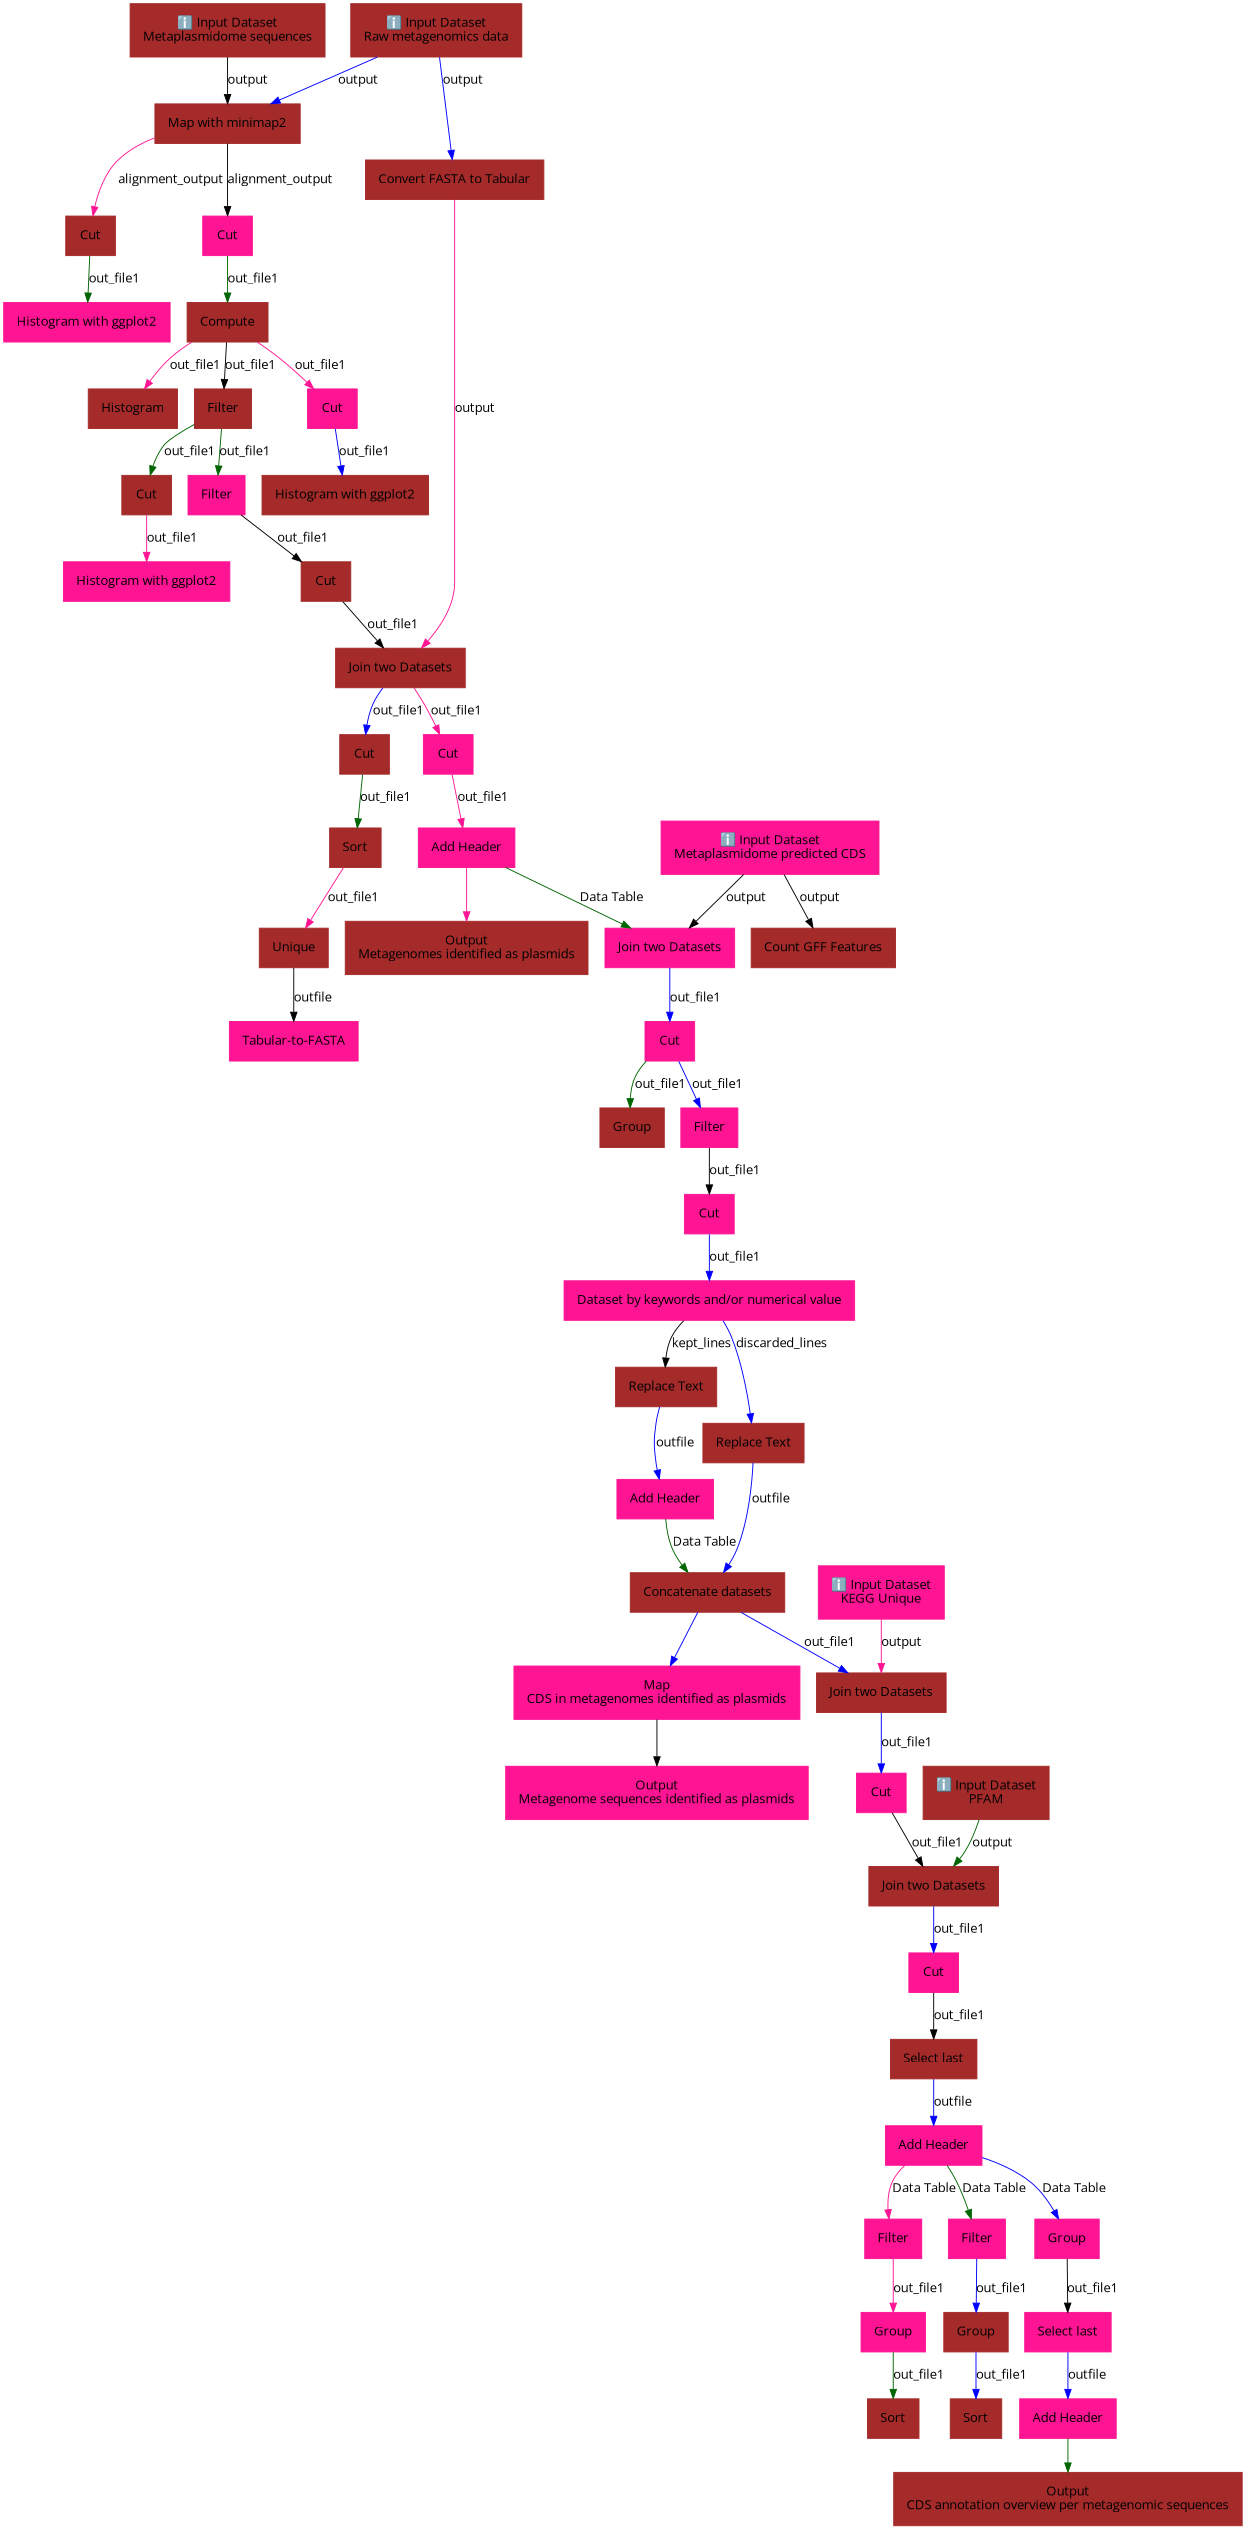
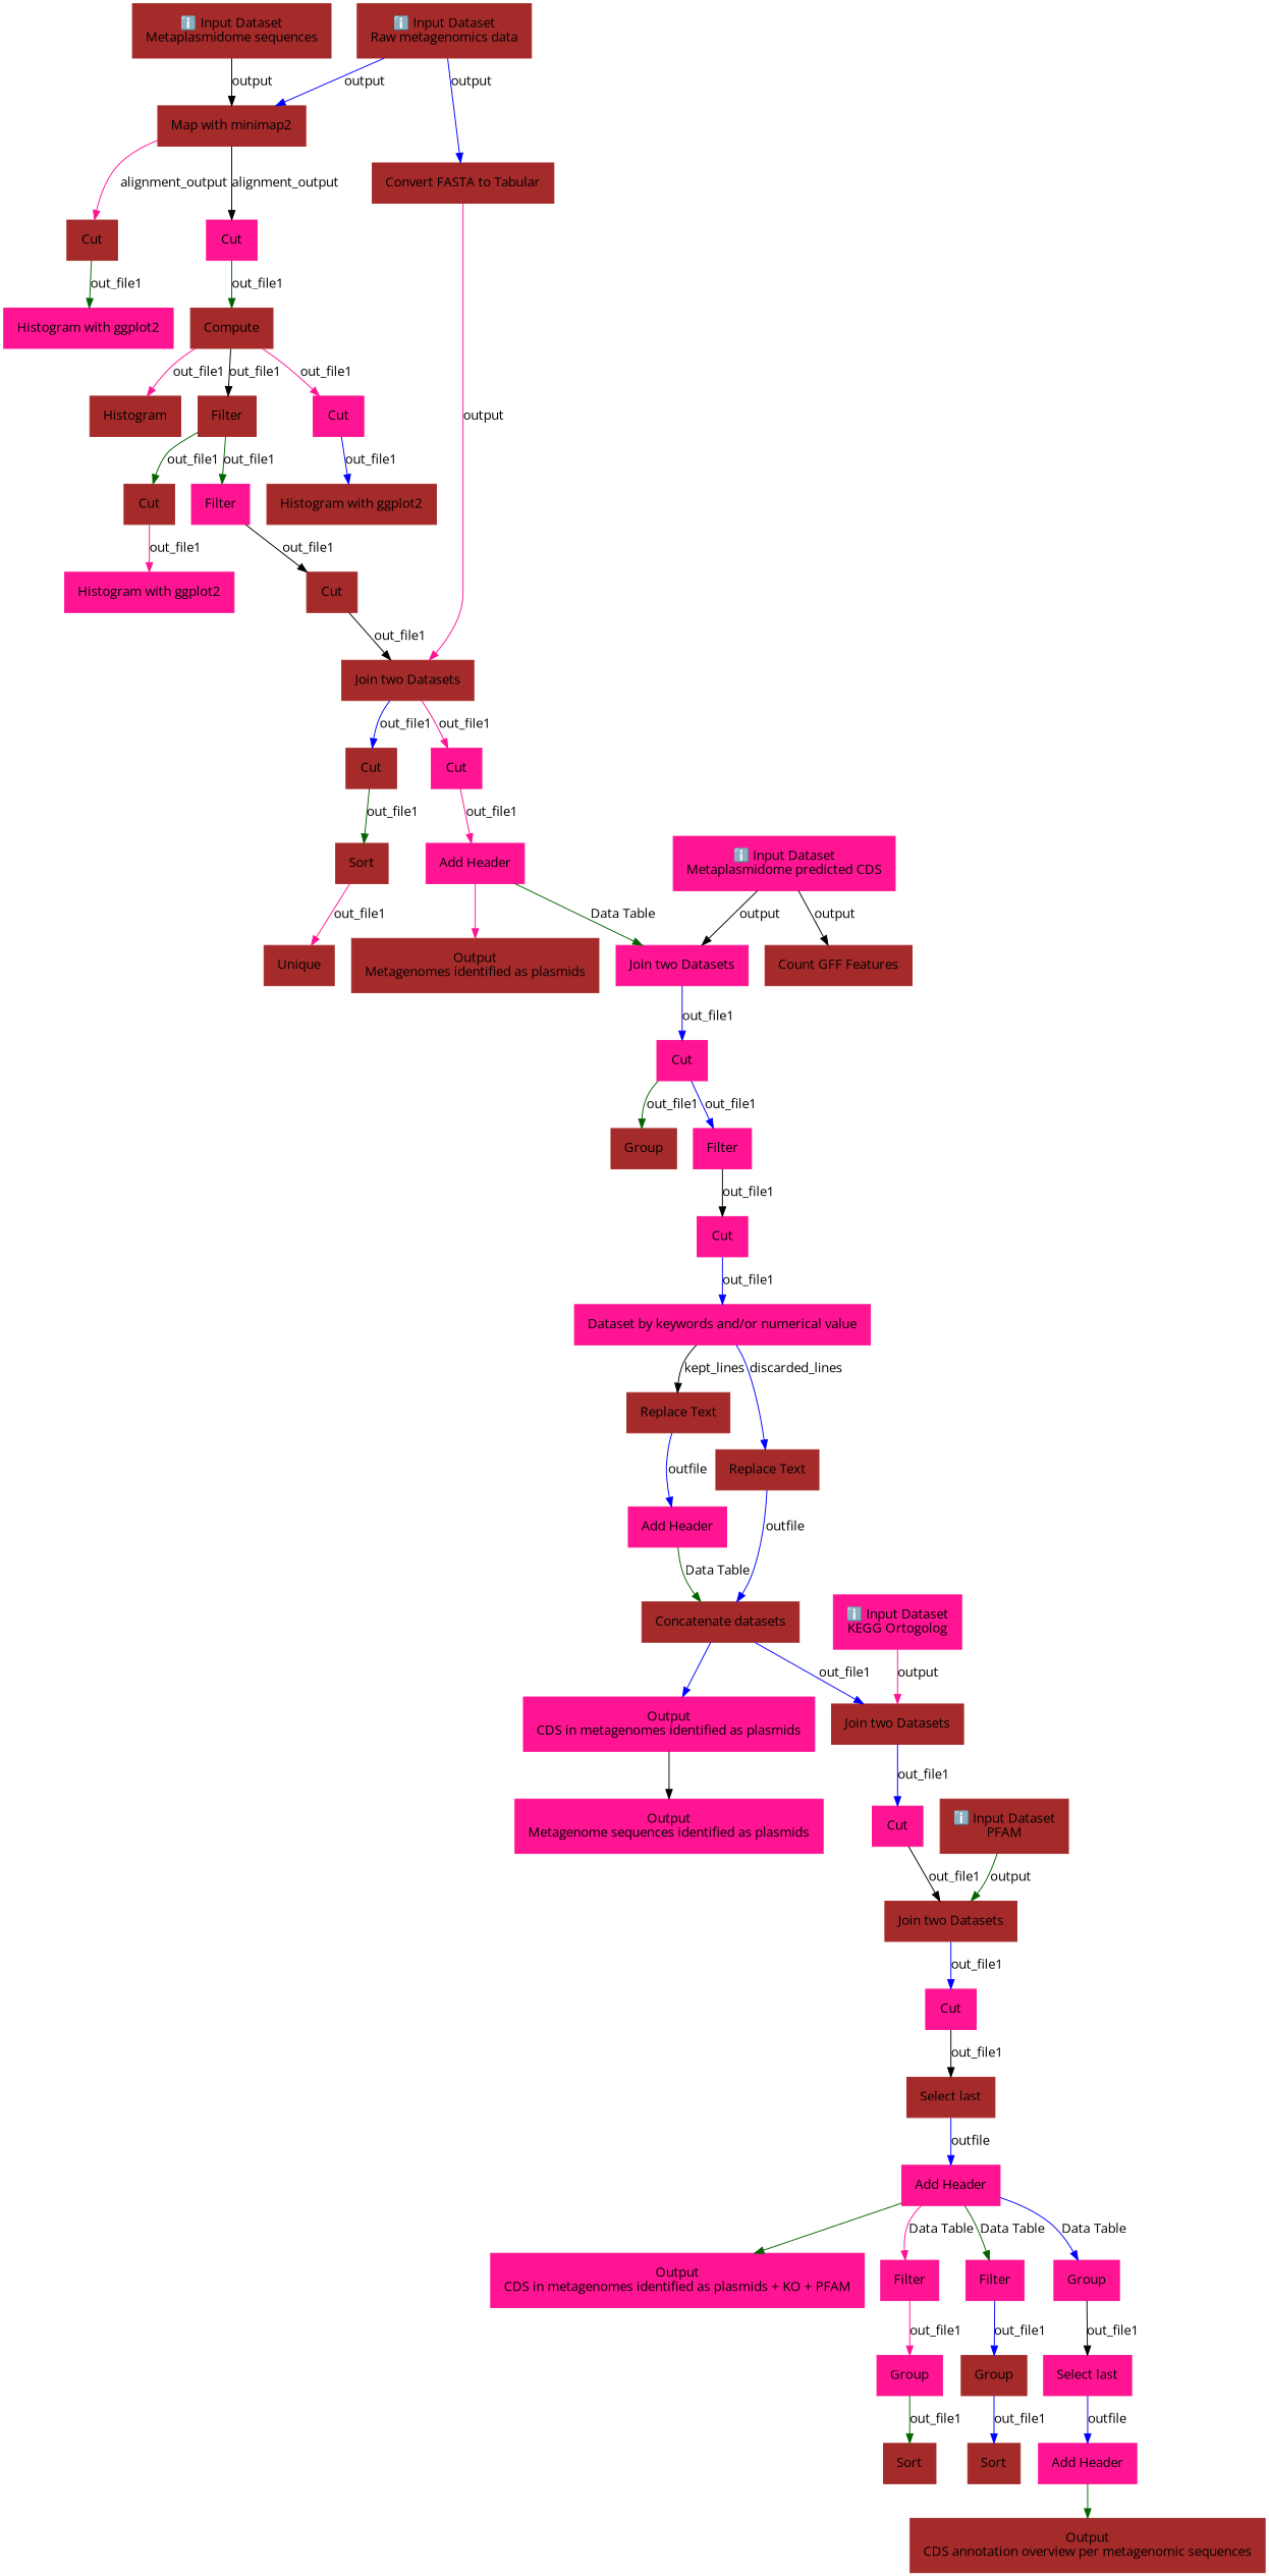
  digraph {
    fontname="Open Sans"
    node [color=brown fontname="Open Sans" margin="0.2,0.2" shape=box style=filled]
    edge [color=blue fontname="Open Sans"]
    n1 [label="ℹ️ Input Dataset\nMetaplasmidome sequences"]
    n2 [label="Map with minimap2"]
    n3 [color=deeppink label=Cut]
    n4 [label=Cut]
    n5 [label="ℹ️ Input Dataset\nRaw metagenomics data"]
    n6 [label="Convert FASTA to Tabular"]
    n7 [label="Join two Datasets"]
    n8 [color=deeppink label="ℹ️ Input Dataset\nMetaplasmidome predicted CDS"]
    n9 [label="Count GFF Features"]
    n10 [color=deeppink label="Join two Datasets"]
    n11 [color=deeppink label=Cut]
-   n12 [color=deeppink label="ℹ️ Input Dataset\nKEGG Unique"]
+   n12 [color=deeppink label="ℹ️ Input Dataset\nKEGG Ortogolog"]
    n13 [label="Join two Datasets"]
    n14 [color=deeppink label=Cut]
    n15 [label="ℹ️ Input Dataset\nPFAM"]
    n16 [label="Join two Datasets"]
    n17 [color=deeppink label=Cut]
    n18 [label=Compute]
    n19 [color=deeppink label="Histogram with ggplot2"]
    n20 [color=deeppink label=Cut]
    n21 [label=Cut]
    n22 [color=deeppink label=Cut]
    n23 [label=Histogram]
    n24 [label=Filter]
    n25 [label="Histogram with ggplot2"]
    n26 [color=deeppink label=Filter]
    n27 [label=Cut]
    n28 [label=Cut]
    n29 [color=deeppink label="Histogram with ggplot2"]
    n30 [color=deeppink label="Add Header"]
    n31 [label=Sort]
    n32 [label="Output\nMetagenomes identified as plasmids"]
    n33 [label=Unique]
-   n34 [color=deeppink label="Tabular-to-FASTA"]
    n35 [label=Group]
    n36 [color=deeppink label=Filter]
    n37 [color=deeppink label=Cut]
    n38 [color=deeppink label="Output\nMetagenome sequences identified as plasmids"]
    n39 [color=deeppink label="Dataset by keywords and/or numerical value"]
    n40 [label="Replace Text"]
    n41 [label="Replace Text"]
    n42 [color=deeppink label="Add Header"]
    n43 [label="Concatenate datasets"]
-   n44 [color=deeppink label="Map\nCDS in metagenomes identified as plasmids"]
+   n44 [color=deeppink label="Output\nCDS in metagenomes identified as plasmids"]
    n45 [label="Select last"]
    n46 [color=deeppink label="Add Header"]
+   n47 [color=deeppink label="Output\nCDS in metagenomes identified as plasmids + KO + PFAM"]
    n48 [color=deeppink label=Filter]
    n49 [color=deeppink label=Filter]
    n50 [color=deeppink label=Group]
    n51 [color=deeppink label=Group]
    n52 [label=Group]
    n53 [color=deeppink label="Select last"]
    n54 [label=Sort]
    n55 [label=Sort]
    n56 [color=deeppink label="Add Header"]
    n57 [label="Output\nCDS annotation overview per metagenomic sequences"]
    n1 -> n2 [color=black label=output]
    n2 -> n3 [color=black label=alignment_output]
    n2 -> n4 [color=deeppink label=alignment_output]
    n3 -> n18 [color=darkgreen label=out_file1]
    n4 -> n19 [color=darkgreen label=out_file1]
    n5 -> n2 [label=output]
    n5 -> n6 [label=output]
    n6 -> n7 [color=deeppink label=output]
    n7 -> n20 [color=deeppink label=out_file1]
    n7 -> n21 [label=out_file1]
    n8 -> n9 [color=black label=output]
    n8 -> n10 [color=black label=output]
    n10 -> n11 [label=out_file1]
    n11 -> n35 [color=darkgreen label=out_file1]
    n11 -> n36 [label=out_file1]
    n12 -> n13 [color=deeppink label=output]
    n13 -> n14 [label=out_file1]
    n14 -> n16 [color=black label=out_file1]
    n15 -> n16 [color=darkgreen label=output]
    n16 -> n17 [label=out_file1]
    n17 -> n45 [color=black label=out_file1]
    n18 -> n22 [color=deeppink label=out_file1]
    n18 -> n23 [color=deeppink label=out_file1]
    n18 -> n24 [color=black label=out_file1]
    n20 -> n30 [color=deeppink label=out_file1]
    n21 -> n31 [color=darkgreen label=out_file1]
    n22 -> n25 [label=out_file1]
    n24 -> n26 [color=darkgreen label=out_file1]
    n24 -> n27 [color=darkgreen label=out_file1]
    n26 -> n28 [color=black label=out_file1]
    n27 -> n29 [color=deeppink label=out_file1]
    n28 -> n7 [color=black label=out_file1]
    n30 -> n10 [color=darkgreen label="Data Table"]
    n30 -> n32 [color=deeppink]
    n31 -> n33 [color=deeppink label=out_file1]
-   n33 -> n34 [color=black label=outfile]
    n36 -> n37 [color=black label=out_file1]
    n37 -> n39 [label=out_file1]
    n39 -> n40 [color=black label=kept_lines]
    n39 -> n41 [label=discarded_lines]
    n40 -> n42 [label=outfile]
    n41 -> n43 [label=outfile]
    n42 -> n43 [color=darkgreen label="Data Table"]
    n43 -> n13 [label=out_file1]
    n43 -> n44
    n44 -> n38 [color=black]
    n45 -> n46 [label=outfile]
+   n46 -> n47 [color=darkgreen]
    n46 -> n48 [color=deeppink label="Data Table"]
    n46 -> n49 [color=darkgreen label="Data Table"]
    n46 -> n50 [label="Data Table"]
    n48 -> n51 [color=deeppink label=out_file1]
    n49 -> n52 [label=out_file1]
    n50 -> n53 [color=black label=out_file1]
    n51 -> n54 [color=darkgreen label=out_file1]
    n52 -> n55 [label=out_file1]
    n53 -> n56 [label=outfile]
    n56 -> n57 [color=darkgreen]
  }
